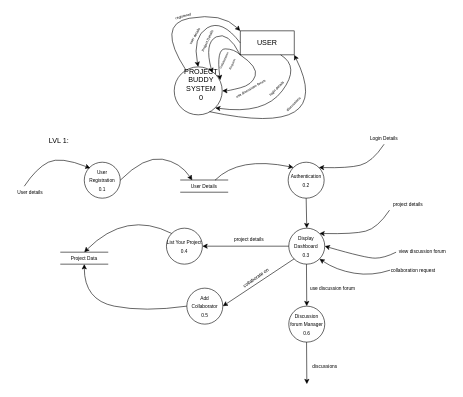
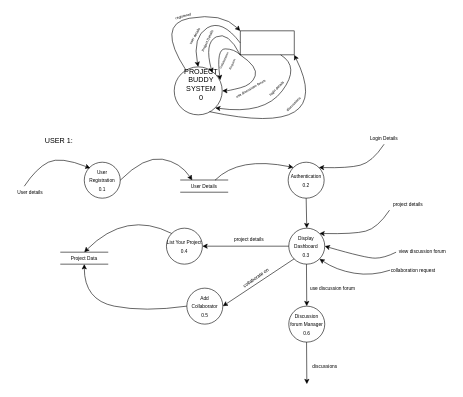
  <mxCell id="0" />
  <mxCell id="1" parent="0" />
  <mxCell id="2" value="" style="ellipse;whiteSpace=wrap;html=1;aspect=fixed;" vertex="1" parent="1"><mxGeometry x="290" y="111" width="80" height="80" as="geometry" /></mxCell>
  <mxCell id="3" value="" style="rounded=0;whiteSpace=wrap;html=1;" vertex="1" parent="1"><mxGeometry x="400" y="51" width="90" height="40" as="geometry" /></mxCell>
  <mxCell id="4" value="" style="curved=1;endArrow=classic;html=1;rounded=0;exitX=0.239;exitY=0.06;exitDx=0;exitDy=0;exitPerimeter=0;entryX=0;entryY=0;entryDx=0;entryDy=0;" edge="1" parent="1" source="2" target="3"><mxGeometry width="50" height="50" relative="1" as="geometry"><mxPoint x="145" y="150" as="sourcePoint" /><mxPoint x="195" y="100" as="targetPoint" /><Array as="points"><mxPoint x="260" y="40" /><mxPoint x="370" y="20" /></Array></mxGeometry></mxCell>
  <mxCell id="5" value="" style="curved=1;endArrow=classic;html=1;rounded=0;exitX=0.736;exitY=0.934;exitDx=0;exitDy=0;exitPerimeter=0;entryX=1;entryY=1;entryDx=0;entryDy=0;" edge="1" parent="1" source="2" target="3"><mxGeometry width="50" height="50" relative="1" as="geometry"><mxPoint x="414" y="216" as="sourcePoint" /><mxPoint x="505" y="151" as="targetPoint" /><Array as="points"><mxPoint x="560" y="231" /></Array></mxGeometry></mxCell>
  <mxCell id="6" value="" style="curved=1;endArrow=classic;html=1;rounded=0;entryX=0.5;entryY=0;entryDx=0;entryDy=0;exitX=0;exitY=0.25;exitDx=0;exitDy=0;" edge="1" parent="1" target="2"><mxGeometry width="50" height="50" relative="1" as="geometry"><mxPoint x="400" y="71" as="sourcePoint" /><mxPoint x="330" y="121" as="targetPoint" /><Array as="points"><mxPoint x="370" y="31" /><mxPoint x="320" y="61" /></Array></mxGeometry></mxCell>
  <mxCell id="7" value="" style="curved=1;endArrow=classic;html=1;rounded=0;entryX=0.794;entryY=0.128;entryDx=0;entryDy=0;entryPerimeter=0;exitX=0;exitY=0.75;exitDx=0;exitDy=0;" edge="1" parent="1" target="2"><mxGeometry width="50" height="50" relative="1" as="geometry"><mxPoint x="400" y="91" as="sourcePoint" /><mxPoint x="346.64" y="125.32" as="targetPoint" /><Array as="points"><mxPoint x="380" y="51" /><mxPoint x="340" y="71" /></Array></mxGeometry></mxCell>
  <mxCell id="8" value="" style="curved=1;endArrow=classic;html=1;rounded=0;entryX=0.959;entryY=0.277;entryDx=0;entryDy=0;entryPerimeter=0;exitX=0;exitY=1;exitDx=0;exitDy=0;" edge="1" parent="1" source="3" target="2"><mxGeometry width="50" height="50" relative="1" as="geometry"><mxPoint x="410" y="111" as="sourcePoint" /><mxPoint x="364" y="141" as="targetPoint" /><Array as="points"><mxPoint x="390" y="81" /><mxPoint x="360" y="81" /></Array></mxGeometry></mxCell>
  <mxCell id="9" value="" style="curved=1;endArrow=classic;html=1;rounded=0;exitX=0;exitY=1;exitDx=0;exitDy=0;entryX=1;entryY=0.5;entryDx=0;entryDy=0;" edge="1" parent="1" source="3" target="2"><mxGeometry width="50" height="50" relative="1" as="geometry"><mxPoint x="370" y="141" as="sourcePoint" /><mxPoint x="400" y="161" as="targetPoint" /><Array as="points"><mxPoint x="430" y="111" /><mxPoint x="420" y="141" /><mxPoint x="380" y="151" /></Array></mxGeometry></mxCell>
  <mxCell id="10" value="" style="curved=1;endArrow=classic;html=1;rounded=0;entryX=1;entryY=1;entryDx=0;entryDy=0;exitX=0.75;exitY=1;exitDx=0;exitDy=0;" edge="1" parent="1" source="3" target="2"><mxGeometry width="50" height="50" relative="1" as="geometry"><mxPoint x="580" y="111" as="sourcePoint" /><mxPoint x="630" y="61" as="targetPoint" /><Array as="points"><mxPoint x="500" y="111" /><mxPoint x="440" y="191" /></Array></mxGeometry></mxCell>
- <mxCell id="11" value="USER" style="text;html=1;strokeColor=none;fillColor=none;align=center;verticalAlign=middle;whiteSpace=wrap;rounded=0;" vertex="1" parent="1"><mxGeometry x="415" y="56" width="60" height="30" as="geometry" /></mxCell>
  <mxCell id="12" value="PROJECT&lt;br&gt;BUDDY&lt;br&gt;SYSTEM&lt;br&gt;0" style="text;html=1;strokeColor=none;fillColor=none;align=center;verticalAlign=middle;whiteSpace=wrap;rounded=0;" vertex="1" parent="1"><mxGeometry x="305" y="125" width="60" height="30" as="geometry" /></mxCell>
  <mxCell id="13" value="&lt;font style=&quot;font-size: 6px;&quot;&gt;registered&lt;/font&gt;" style="text;html=1;strokeColor=none;fillColor=none;align=center;verticalAlign=middle;whiteSpace=wrap;rounded=0;rotation=-15;" vertex="1" parent="1"><mxGeometry x="280" y="20" width="50" height="10" as="geometry" /></mxCell>
  <mxCell id="14" value="&lt;font style=&quot;font-size: 6px;&quot;&gt;user details&lt;/font&gt;" style="text;html=1;strokeColor=none;fillColor=none;align=center;verticalAlign=middle;whiteSpace=wrap;rounded=0;rotation=-60;" vertex="1" parent="1"><mxGeometry x="293" y="44" width="60" height="30" as="geometry" /></mxCell>
  <mxCell id="15" value="&lt;span style=&quot;font-size: 6px;&quot;&gt;Project Details&lt;br&gt;&lt;br&gt;&lt;/span&gt;" style="text;html=1;strokeColor=none;fillColor=none;align=center;verticalAlign=middle;whiteSpace=wrap;rounded=0;rotation=-65;" vertex="1" parent="1"><mxGeometry x="330" y="68" width="41" height="4" as="geometry" /></mxCell>
  <mxCell id="16" value="&lt;font style=&quot;font-size: 5px;&quot;&gt;Collaboration Request&lt;/font&gt;" style="text;html=1;strokeColor=none;fillColor=none;align=center;verticalAlign=middle;whiteSpace=wrap;rounded=0;rotation=-65;" vertex="1" parent="1"><mxGeometry x="357.36" y="101.86" width="42.27" height="1" as="geometry" /></mxCell>
  <mxCell id="17" value="&lt;font style=&quot;font-size: 6px;&quot;&gt;use discussion forum&lt;/font&gt;" style="text;html=1;strokeColor=none;fillColor=none;align=center;verticalAlign=middle;whiteSpace=wrap;rounded=0;rotation=-30;" vertex="1" parent="1"><mxGeometry x="387" y="131" width="60" height="30" as="geometry" /></mxCell>
  <mxCell id="18" value="&lt;span style=&quot;font-size: 6px;&quot;&gt;login details&lt;/span&gt;" style="text;html=1;strokeColor=none;fillColor=none;align=center;verticalAlign=middle;whiteSpace=wrap;rounded=0;rotation=-45;" vertex="1" parent="1"><mxGeometry x="430" y="131" width="60" height="30" as="geometry" /></mxCell>
  <mxCell id="19" value="&lt;span style=&quot;font-size: 6px;&quot;&gt;discussions&lt;/span&gt;" style="text;html=1;strokeColor=none;fillColor=none;align=center;verticalAlign=middle;whiteSpace=wrap;rounded=0;rotation=-45;" vertex="1" parent="1"><mxGeometry x="458" y="157" width="60" height="30" as="geometry" /></mxCell>
- <mxCell id="20" value="LVL 1:" style="text;html=1;strokeColor=none;fillColor=none;align=center;verticalAlign=middle;whiteSpace=wrap;rounded=0;" vertex="1" parent="1"><mxGeometry x="68" y="220" width="60" height="30" as="geometry" /></mxCell>
+ <mxCell id="20" value="USER 1:" style="text;html=1;strokeColor=none;fillColor=none;align=center;verticalAlign=middle;whiteSpace=wrap;rounded=0;" vertex="1" parent="1"><mxGeometry x="68" y="220" width="60" height="30" as="geometry" /></mxCell>
  <mxCell id="21" value="" style="ellipse;whiteSpace=wrap;html=1;aspect=fixed;" vertex="1" parent="1"><mxGeometry x="140" y="270" width="60" height="60" as="geometry" /></mxCell>
  <mxCell id="22" value="" style="ellipse;whiteSpace=wrap;html=1;aspect=fixed;" vertex="1" parent="1"><mxGeometry x="480" y="270" width="60" height="60" as="geometry" /></mxCell>
  <mxCell id="23" value="" style="ellipse;whiteSpace=wrap;html=1;aspect=fixed;" vertex="1" parent="1"><mxGeometry x="311" y="480" width="60" height="60" as="geometry" /></mxCell>
  <mxCell id="24" value="" style="ellipse;whiteSpace=wrap;html=1;aspect=fixed;" vertex="1" parent="1"><mxGeometry x="481" y="510" width="60" height="60" as="geometry" /></mxCell>
  <mxCell id="25" value="" style="ellipse;whiteSpace=wrap;html=1;aspect=fixed;" vertex="1" parent="1"><mxGeometry x="481" y="380" width="60" height="60" as="geometry" /></mxCell>
  <mxCell id="26" value="" style="ellipse;whiteSpace=wrap;html=1;aspect=fixed;" vertex="1" parent="1"><mxGeometry x="277" y="380" width="60" height="60" as="geometry" /></mxCell>
  <mxCell id="27" value="" style="endArrow=none;html=1;rounded=0;" edge="1" parent="1"><mxGeometry width="50" height="50" relative="1" as="geometry"><mxPoint x="300" y="299.66" as="sourcePoint" /><mxPoint x="380" y="299.66" as="targetPoint" /></mxGeometry></mxCell>
  <mxCell id="28" value="" style="endArrow=none;html=1;rounded=0;" edge="1" parent="1"><mxGeometry width="50" height="50" relative="1" as="geometry"><mxPoint x="300" y="320" as="sourcePoint" /><mxPoint x="380" y="320" as="targetPoint" /></mxGeometry></mxCell>
  <mxCell id="29" value="" style="endArrow=none;html=1;rounded=0;" edge="1" parent="1"><mxGeometry width="50" height="50" relative="1" as="geometry"><mxPoint x="100" y="420" as="sourcePoint" /><mxPoint x="180" y="420" as="targetPoint" /></mxGeometry></mxCell>
  <mxCell id="30" value="" style="endArrow=none;html=1;rounded=0;" edge="1" parent="1"><mxGeometry width="50" height="50" relative="1" as="geometry"><mxPoint x="100" y="440" as="sourcePoint" /><mxPoint x="180" y="440" as="targetPoint" /></mxGeometry></mxCell>
  <mxCell id="31" value="" style="curved=1;endArrow=classic;html=1;rounded=0;entryX=1;entryY=0;entryDx=0;entryDy=0;" edge="1" parent="1" target="22"><mxGeometry width="50" height="50" relative="1" as="geometry"><mxPoint x="640" y="240" as="sourcePoint" /><mxPoint x="670" y="250" as="targetPoint" /><Array as="points"><mxPoint x="620" y="270" /><mxPoint x="580" y="280" /></Array></mxGeometry></mxCell>
  <mxCell id="32" value="" style="curved=1;endArrow=classic;html=1;rounded=0;" edge="1" parent="1"><mxGeometry width="50" height="50" relative="1" as="geometry"><mxPoint x="40" y="310" as="sourcePoint" /><mxPoint x="150" y="280" as="targetPoint" /><Array as="points"><mxPoint x="60" y="280" /><mxPoint x="100" y="260" /></Array></mxGeometry></mxCell>
  <mxCell id="33" value="" style="curved=1;endArrow=classic;html=1;rounded=0;" edge="1" parent="1"><mxGeometry width="50" height="50" relative="1" as="geometry"><mxPoint x="200" y="300" as="sourcePoint" /><mxPoint x="320" y="300" as="targetPoint" /><Array as="points"><mxPoint x="240" y="260" /><mxPoint x="300" y="270" /></Array></mxGeometry></mxCell>
  <mxCell id="34" value="" style="curved=1;endArrow=classic;html=1;rounded=0;entryX=0;entryY=0;entryDx=0;entryDy=0;" edge="1" parent="1" target="22"><mxGeometry width="50" height="50" relative="1" as="geometry"><mxPoint x="358" y="300" as="sourcePoint" /><mxPoint x="458" y="300" as="targetPoint" /><Array as="points"><mxPoint x="398" y="260" /></Array></mxGeometry></mxCell>
  <mxCell id="35" value="" style="endArrow=classic;html=1;rounded=0;entryX=0.5;entryY=0;entryDx=0;entryDy=0;exitX=0.5;exitY=1;exitDx=0;exitDy=0;" edge="1" parent="1" source="22" target="25"><mxGeometry width="50" height="50" relative="1" as="geometry"><mxPoint x="560" y="350" as="sourcePoint" /><mxPoint x="610" y="300" as="targetPoint" /></mxGeometry></mxCell>
  <mxCell id="36" value="" style="endArrow=classic;html=1;rounded=0;entryX=0.5;entryY=0;entryDx=0;entryDy=0;exitX=0.5;exitY=1;exitDx=0;exitDy=0;" edge="1" parent="1" target="24"><mxGeometry width="50" height="50" relative="1" as="geometry"><mxPoint x="510.5" y="440" as="sourcePoint" /><mxPoint x="511.5" y="490" as="targetPoint" /></mxGeometry></mxCell>
  <mxCell id="37" value="" style="curved=1;endArrow=classic;html=1;rounded=0;entryX=1;entryY=0.5;entryDx=0;entryDy=0;" edge="1" parent="1" target="25"><mxGeometry width="50" height="50" relative="1" as="geometry"><mxPoint x="660" y="420" as="sourcePoint" /><mxPoint x="560" y="419" as="targetPoint" /><Array as="points"><mxPoint x="640" y="430" /><mxPoint x="610" y="430" /></Array></mxGeometry></mxCell>
  <mxCell id="38" value="" style="curved=1;endArrow=classic;html=1;rounded=0;entryX=1;entryY=1;entryDx=0;entryDy=0;" edge="1" parent="1" target="25"><mxGeometry width="50" height="50" relative="1" as="geometry"><mxPoint x="650" y="450" as="sourcePoint" /><mxPoint x="580" y="459" as="targetPoint" /><Array as="points"><mxPoint x="620" y="460" /><mxPoint x="560" y="450" /></Array></mxGeometry></mxCell>
  <mxCell id="39" value="" style="curved=1;endArrow=classic;html=1;rounded=0;entryX=1;entryY=0;entryDx=0;entryDy=0;" edge="1" parent="1" target="25"><mxGeometry width="50" height="50" relative="1" as="geometry"><mxPoint x="649" y="350" as="sourcePoint" /><mxPoint x="540" y="389" as="targetPoint" /><Array as="points"><mxPoint x="629" y="380" /><mxPoint x="589" y="390" /></Array></mxGeometry></mxCell>
  <mxCell id="40" value="" style="endArrow=classic;html=1;rounded=0;entryX=0.5;entryY=0;entryDx=0;entryDy=0;exitX=0.5;exitY=1;exitDx=0;exitDy=0;" edge="1" parent="1"><mxGeometry width="50" height="50" relative="1" as="geometry"><mxPoint x="510.66" y="570" as="sourcePoint" /><mxPoint x="511.16" y="640" as="targetPoint" /></mxGeometry></mxCell>
  <mxCell id="41" value="" style="endArrow=classic;html=1;rounded=0;entryX=1;entryY=0.5;entryDx=0;entryDy=0;exitX=0;exitY=0.5;exitDx=0;exitDy=0;" edge="1" parent="1" source="25" target="26"><mxGeometry width="50" height="50" relative="1" as="geometry"><mxPoint x="480" y="400" as="sourcePoint" /><mxPoint x="380" y="390" as="targetPoint" /></mxGeometry></mxCell>
  <mxCell id="42" value="" style="curved=1;endArrow=classic;html=1;rounded=0;exitX=0;exitY=0;exitDx=0;exitDy=0;" edge="1" parent="1" source="26"><mxGeometry width="50" height="50" relative="1" as="geometry"><mxPoint x="210" y="400" as="sourcePoint" /><mxPoint x="140" y="420" as="targetPoint" /><Array as="points"><mxPoint x="210" y="350" /></Array></mxGeometry></mxCell>
  <mxCell id="43" value="" style="curved=1;endArrow=classic;html=1;rounded=0;exitX=0;exitY=0.5;exitDx=0;exitDy=0;" edge="1" parent="1" source="23"><mxGeometry width="50" height="50" relative="1" as="geometry"><mxPoint x="210" y="490" as="sourcePoint" /><mxPoint x="140" y="440" as="targetPoint" /><Array as="points"><mxPoint x="240" y="520" /><mxPoint x="140" y="500" /></Array></mxGeometry></mxCell>
  <mxCell id="44" value="" style="endArrow=classic;html=1;rounded=0;entryX=1;entryY=0.5;entryDx=0;entryDy=0;exitX=0;exitY=1;exitDx=0;exitDy=0;" edge="1" parent="1" source="25" target="23"><mxGeometry width="50" height="50" relative="1" as="geometry"><mxPoint x="420" y="500" as="sourcePoint" /><mxPoint x="470" y="450" as="targetPoint" /></mxGeometry></mxCell>
  <mxCell id="45" value="&lt;font style=&quot;font-size: 8px;&quot;&gt;User details&lt;/font&gt;" style="text;html=1;strokeColor=none;fillColor=none;align=center;verticalAlign=middle;whiteSpace=wrap;rounded=0;rotation=0;" vertex="1" parent="1"><mxGeometry y="310" width="60" height="20" as="geometry" x="20" /></mxCell>
  <mxCell id="46" value="&lt;font style=&quot;font-size: 8px;&quot;&gt;Login Details&lt;/font&gt;" style="text;html=1;strokeColor=none;fillColor=none;align=center;verticalAlign=middle;whiteSpace=wrap;rounded=0;rotation=0;" vertex="1" parent="1"><mxGeometry x="610" y="220" width="60" height="20" as="geometry" /></mxCell>
  <mxCell id="47" value="&lt;font style=&quot;font-size: 8px;&quot;&gt;collaboration request&lt;/font&gt;" style="text;html=1;strokeColor=none;fillColor=none;align=center;verticalAlign=middle;whiteSpace=wrap;rounded=0;rotation=0;" vertex="1" parent="1"><mxGeometry x="647" y="440" width="83" height="20" as="geometry" /></mxCell>
  <mxCell id="48" value="&lt;font style=&quot;font-size: 8px;&quot;&gt;view discussion forum&lt;/font&gt;" style="text;html=1;strokeColor=none;fillColor=none;align=center;verticalAlign=middle;whiteSpace=wrap;rounded=0;rotation=0;" vertex="1" parent="1"><mxGeometry x="658" y="408" width="92" height="20" as="geometry" /></mxCell>
  <mxCell id="49" value="&lt;font style=&quot;font-size: 8px;&quot;&gt;project details&lt;/font&gt;" style="text;html=1;strokeColor=none;fillColor=none;align=center;verticalAlign=middle;whiteSpace=wrap;rounded=0;rotation=0;" vertex="1" parent="1"><mxGeometry x="650" y="330" width="60" height="20" as="geometry" /></mxCell>
  <mxCell id="50" value="&lt;span style=&quot;font-size: 8px;&quot;&gt;discussions&lt;/span&gt;" style="text;html=1;strokeColor=none;fillColor=none;align=center;verticalAlign=middle;whiteSpace=wrap;rounded=0;rotation=0;" vertex="1" parent="1"><mxGeometry x="500" y="600" width="83" height="20" as="geometry" /></mxCell>
  <mxCell id="51" value="&lt;font style=&quot;font-size: 8px;&quot;&gt;project details&lt;/font&gt;" style="text;html=1;strokeColor=none;fillColor=none;align=center;verticalAlign=middle;whiteSpace=wrap;rounded=0;rotation=0;" vertex="1" parent="1"><mxGeometry x="385" y="388" width="60" height="20" as="geometry" /></mxCell>
  <mxCell id="52" value="&lt;font style=&quot;font-size: 8px;&quot;&gt;collaborate on&lt;/font&gt;" style="text;html=1;strokeColor=none;fillColor=none;align=center;verticalAlign=middle;whiteSpace=wrap;rounded=0;rotation=-35;" vertex="1" parent="1"><mxGeometry x="396" y="452" width="60" height="20" as="geometry" /></mxCell>
  <mxCell id="53" value="&lt;font style=&quot;font-size: 8px;&quot;&gt;use discussion forum&lt;/font&gt;" style="text;html=1;strokeColor=none;fillColor=none;align=center;verticalAlign=middle;whiteSpace=wrap;rounded=0;rotation=0;" vertex="1" parent="1"><mxGeometry x="513" y="470" width="83" height="20" as="geometry" /></mxCell>
  <mxCell id="54" value="&lt;font style=&quot;font-size: 8px;&quot;&gt;User Details&lt;/font&gt;" style="text;html=1;strokeColor=none;fillColor=none;align=center;verticalAlign=middle;whiteSpace=wrap;rounded=0;rotation=0;" vertex="1" parent="1"><mxGeometry x="310" y="300" width="60" height="20" as="geometry" /></mxCell>
  <mxCell id="55" value="&lt;span style=&quot;font-size: 8px;&quot;&gt;Project Data&lt;/span&gt;" style="text;html=1;strokeColor=none;fillColor=none;align=center;verticalAlign=middle;whiteSpace=wrap;rounded=0;rotation=0;" vertex="1" parent="1"><mxGeometry x="110" y="420" width="60" height="20" as="geometry" /></mxCell>
  <mxCell id="56" value="&lt;span style=&quot;font-size: 8px;&quot;&gt;User Registration&lt;br&gt;0.1&lt;br&gt;&lt;/span&gt;" style="text;html=1;strokeColor=none;fillColor=none;align=center;verticalAlign=middle;whiteSpace=wrap;rounded=0;rotation=0;" vertex="1" parent="1"><mxGeometry x="140" y="290" width="60" height="20" as="geometry" /></mxCell>
  <mxCell id="57" value="&lt;span style=&quot;font-size: 8px;&quot;&gt;Authentication&lt;br&gt;0.2&lt;br&gt;&lt;/span&gt;" style="text;html=1;strokeColor=none;fillColor=none;align=center;verticalAlign=middle;whiteSpace=wrap;rounded=0;rotation=0;" vertex="1" parent="1"><mxGeometry x="480" y="290" width="60" height="20" as="geometry" /></mxCell>
  <mxCell id="58" value="&lt;span style=&quot;font-size: 8px;&quot;&gt;Display Dashboard&lt;br&gt;0.3&lt;br&gt;&lt;/span&gt;" style="text;html=1;strokeColor=none;fillColor=none;align=center;verticalAlign=middle;whiteSpace=wrap;rounded=0;rotation=0;" vertex="1" parent="1"><mxGeometry x="480" y="400" width="60" height="20" as="geometry" /></mxCell>
  <mxCell id="59" value="&lt;span style=&quot;font-size: 8px;&quot;&gt;List Your Project&lt;br&gt;0.4&lt;br&gt;&lt;/span&gt;" style="text;html=1;strokeColor=none;fillColor=none;align=center;verticalAlign=middle;whiteSpace=wrap;rounded=0;rotation=0;" vertex="1" parent="1"><mxGeometry x="277" y="400" width="60" height="20" as="geometry" /></mxCell>
  <mxCell id="60" value="&lt;span style=&quot;font-size: 8px;&quot;&gt;Add Collaborator&lt;br&gt;0.5&lt;br&gt;&lt;/span&gt;" style="text;html=1;strokeColor=none;fillColor=none;align=center;verticalAlign=middle;whiteSpace=wrap;rounded=0;rotation=0;" vertex="1" parent="1"><mxGeometry x="311" y="500" width="60" height="20" as="geometry" /></mxCell>
  <mxCell id="61" value="&lt;span style=&quot;font-size: 8px;&quot;&gt;Discussion forum Manager&lt;br&gt;0.6&lt;br&gt;&lt;/span&gt;" style="text;html=1;strokeColor=none;fillColor=none;align=center;verticalAlign=middle;whiteSpace=wrap;rounded=0;rotation=0;" vertex="1" parent="1"><mxGeometry x="481" y="530" width="60" height="20" as="geometry" /></mxCell>
